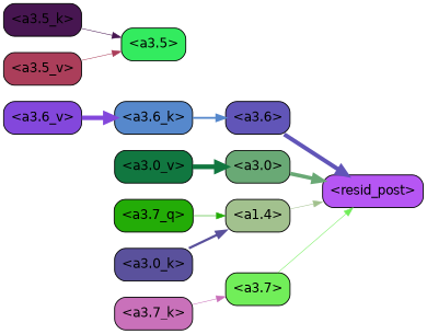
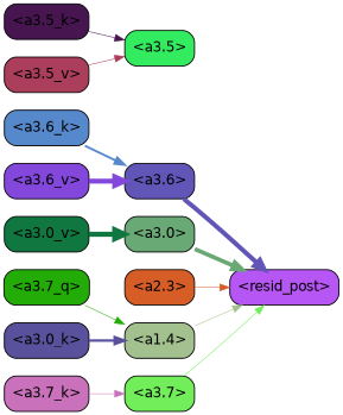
  strict digraph {
    rankdir=LR
    splines=true
    node [color=black fontname=Helvetica shape=box style="filled, rounded"]
    edge [penwidth=0.6]
    "<a3.7>" [fillcolor="#71ee59"]
    "<resid_post>" [fillcolor="#b656f4"]
    "<a3.6>" [fillcolor="#6155b8"]
    "<a3.5>" [fillcolor="#33eb5f"]
    "<a3.0>" [fillcolor="#69a975"]
+   "<a2.3>" [fillcolor="#d65d26"]
    "<a1.4>" [fillcolor="#a2c18e"]
    "<a3.7_q>" [fillcolor="#23ac07"]
    "<a3.7_k>" [fillcolor="#c971ba"]
    "<a3.6_k>" [fillcolor="#5688cc"]
    "<a3.5_k>" [fillcolor="#471651"]
    "<a3.0_k>" [fillcolor="#5a519c"]
    "<a3.6_v>" [fillcolor="#8347dc"]
    "<a3.5_v>" [fillcolor="#ab3e5a"]
    "<a3.0_v>" [fillcolor="#117740"]
    "<a3.7>" -> "<resid_post>" [color="#71ee59"]
    "<a3.6>" -> "<resid_post>" [color="#6155b8" penwidth=4.670643210411072]
    "<a3.0>" -> "<resid_post>" [color="#69a975" penwidth=4.246885180473328]
+   "<a2.3>" -> "<resid_post>" [color="#d65d26"]
    "<a1.4>" -> "<resid_post>" [color="#a2c18e"]
    "<a3.7_q>" -> "<a1.4>" [color="#23ac07"]
    "<a3.7_k>" -> "<a3.7>" [color="#c971ba"]
    "<a3.6_k>" -> "<a3.6>" [color="#5688cc" penwidth=2.174198240041733]
    "<a3.5_k>" -> "<a3.5>" [color="#471651"]
    "<a3.0_k>" -> "<a1.4>" [color="#5a519c" penwidth=2.6274144649505615]
-   "<a3.6_v>" -> "<a3.6_k>" [color="#8347dc" penwidth=5.002329230308533]
+   "<a3.6_v>" -> "<a3.6>" [color="#8347dc" penwidth=5.002329230308533]
    "<a3.5_v>" -> "<a3.5>" [color="#ab3e5a"]
    "<a3.0_v>" -> "<a3.0>" [color="#117740" penwidth=5.188832879066467]
  }
